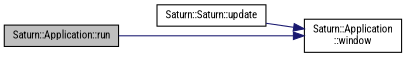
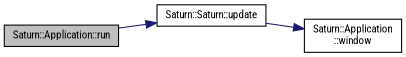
  digraph {
    fontname="Roboto Condensed"
    rankdir=LR
    node [color=black fillcolor=white fontname="Roboto Condensed" fontsize=10 shape=record style=filled]
    edge [color=midnightblue fontname="Roboto Condensed" fontsize=10 labelfontname=Helvetica labelfontsize=10 style=solid]
    n1 [fillcolor=grey75 fontcolor=black height=0.2 label="Saturn::Application::run" width=0.4]
    n2 [height=0.2 label="Saturn::Saturn::update" width=0.4]
    n3 [height=0.2 label="Saturn::Application\l::window" width=0.4]
-   n1 -> n3
+   n1 -> n2
    n2 -> n3
  }
